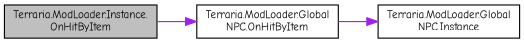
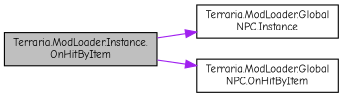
  digraph {
    fontname="Comic Neue"
    rankdir=LR
    node [color=black fillcolor=white fontname="Comic Neue" fontsize=10 shape=record style=filled]
    edge [color=purple fontname="Comic Neue" fontsize=10 labelfontname=Helvetica labelfontsize=10 style=solid]
    n1 [fillcolor=grey75 fontcolor=black height=0.2 label="Terraria.ModLoader.Instance.\lOnHitByItem" width=0.4]
    n2 [height=0.2 label="Terraria.ModLoader.Global\lNPC.Instance" width=0.4]
    n3 [height=0.2 label="Terraria.ModLoader.Global\lNPC.OnHitByItem" width=0.4]
-   n3 -> n2
+   n1 -> n2
    n1 -> n3
  }
